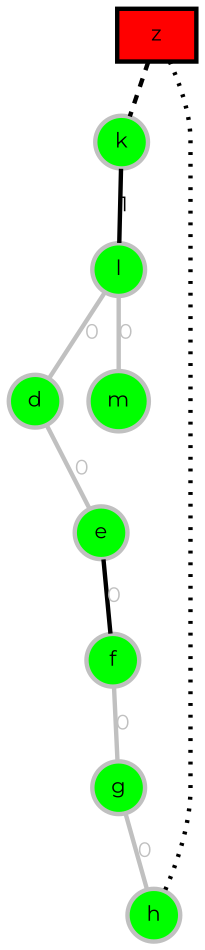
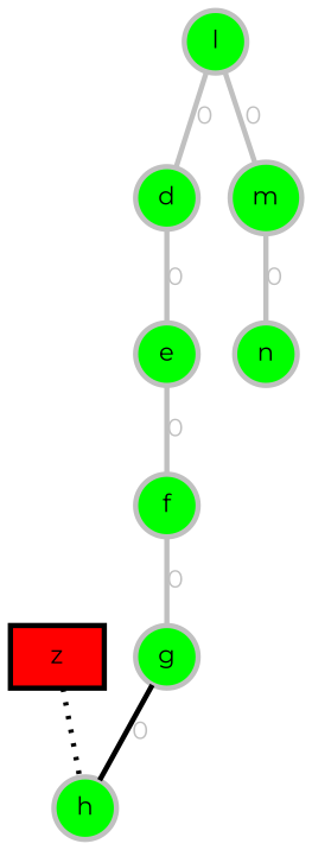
  graph {
    fixedsize=true
    fontname=Montserrat
    splines=true
    node [color=grey fillcolor=green fontname=Montserrat penwidth=3 shape=circle style=filled]
    edge [color=grey fontcolor=grey fontname=Montserrat penwidth=3]
    z [color=black fillcolor=red shape=box]
-   k
    h
    l
    d
    m
    e
+   n
    f
    g
-   z -- k [color=black style=dashed]
    z -- h [color=black style=dotted]
-   k -- l [color=black fontcolor=black label=1]
    l -- d [label=0]
    l -- m [label=0]
    d -- e [label=0]
-   e -- f [color=black label=0]
+   m -- n [label=0]
+   e -- f [label=0]
    f -- g [label=0]
-   g -- h [label=0]
+   g -- h [color=black label=0]
  }
